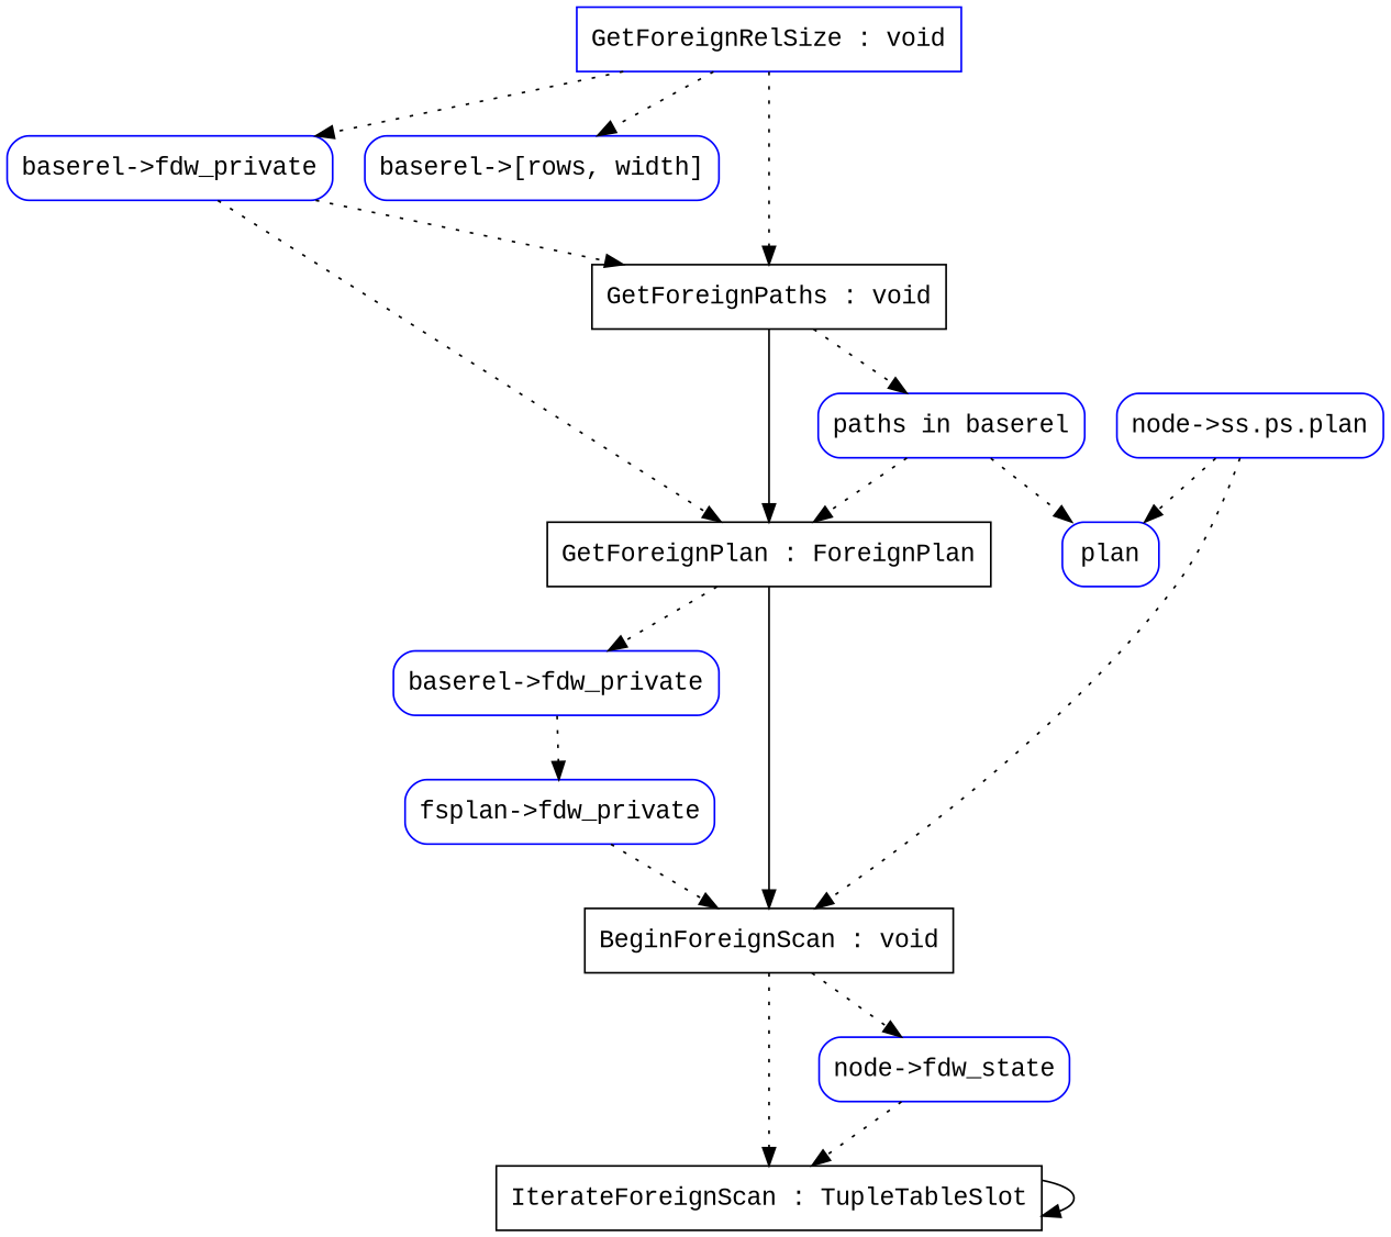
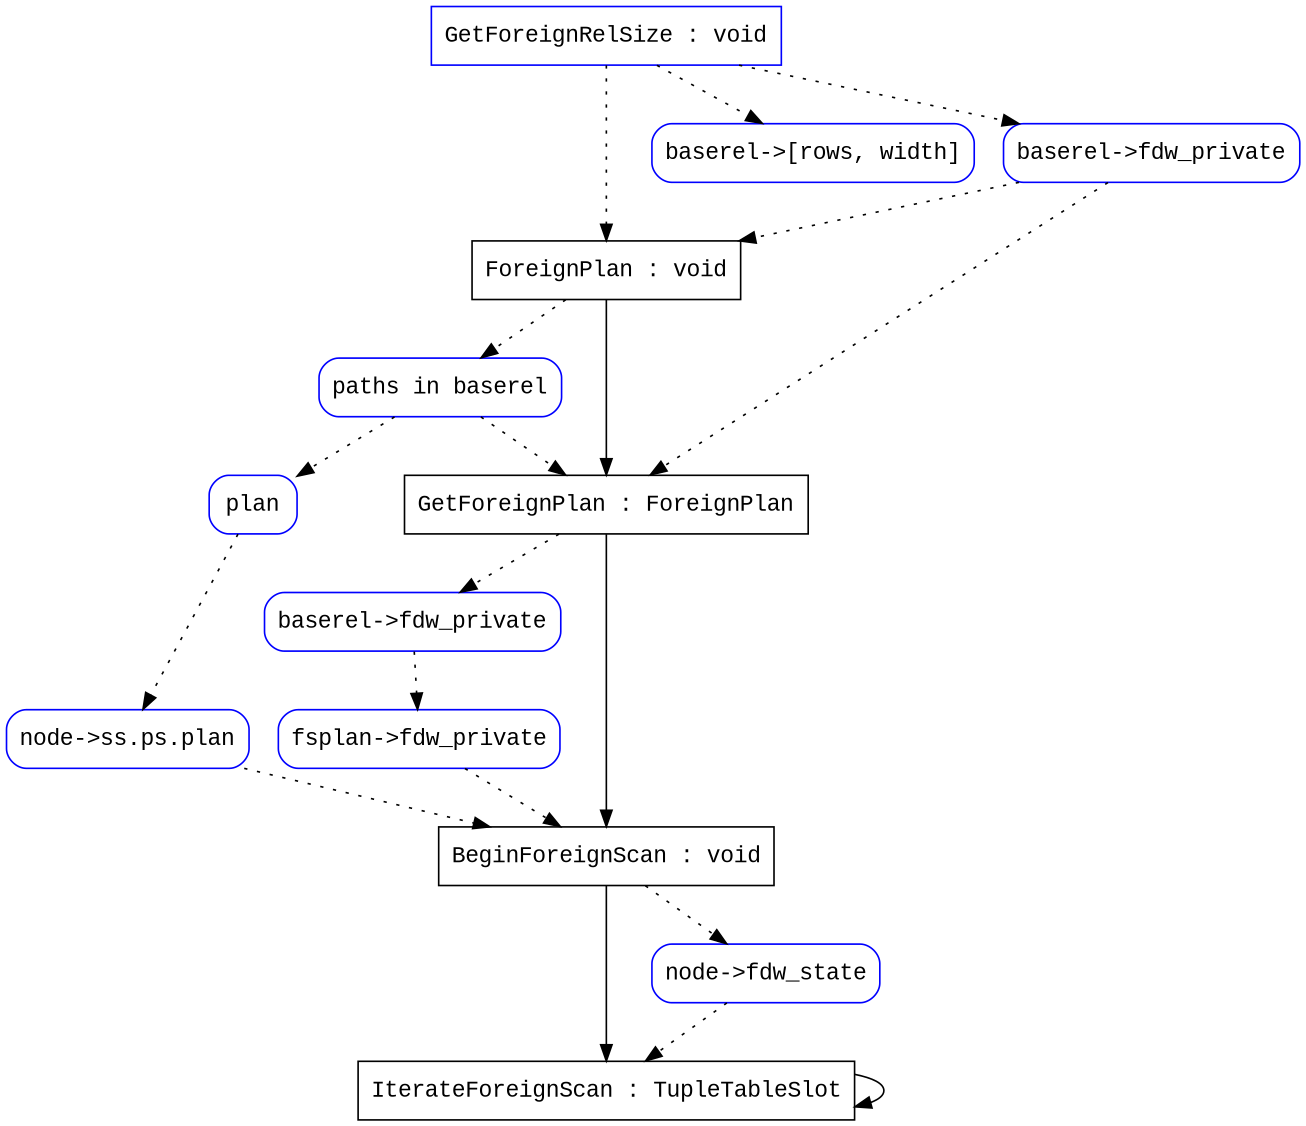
  digraph {
    fontname="Liberation Mono"
    node [color=blue fontname="Liberation Mono" shape=box style=rounded]
    edge [fontname="Liberation Mono" style=dotted]
    n1 [label="GetForeignRelSize : void" style=""]
-   n2 [label="GetForeignPaths : void" color="" style=""]
+   n2 [label="ForeignPlan : void" color="" style=""]
    n3 [label="GetForeignPlan : ForeignPlan" color="" style=""]
    n4 [label="BeginForeignScan : void" color="" style=""]
    n5 [label="IterateForeignScan : TupleTableSlot" color="" style=""]
    n6 [label="baserel->[rows, width]"]
    n7 [label="baserel->fdw_private"]
    n8 [label="paths in baserel"]
    n9 [label="node->fdw_state"]
    n10 [label="baserel->fdw_private"]
    n11 [label="fsplan->fdw_private"]
    n12 [label=plan]
    n13 [label="node->ss.ps.plan"]
    subgraph sub_1 {
      n1
      n2
      n3
      n4
      n5
    }
    subgraph sub_2 {
      n6
      n7
      n8
      n9
      n10
      n11
      n12
      n13
    }
    subgraph sub_3 {
      n1
      n2
      n3
      n4
      n5
      n6
      n7
      n8
      n9
      n10
      n11
      n12
      n13
    }
    n1 -> n2 [weight=100]
    n1 -> n6
    n1 -> n7
    n2 -> n3 [weight=100 style=""]
    n2 -> n8
    n3 -> n4 [weight=100 style=""]
    n3 -> n10
-   n4 -> n5 [weight=100]
+   n4 -> n5 [weight=100 style=""]
    n4 -> n9
    n5 -> n5 [weight=100 style=""]
    n7 -> n2
    n7 -> n3
    n8 -> n3
    n8 -> n12
    n9 -> n5
    n10 -> n11
    n11 -> n4
-   n13 -> n12
+   n12 -> n13
    n13 -> n4
  }
